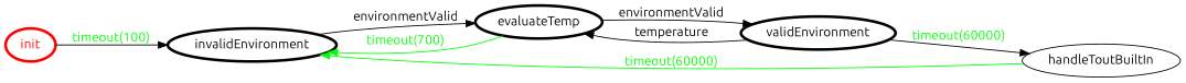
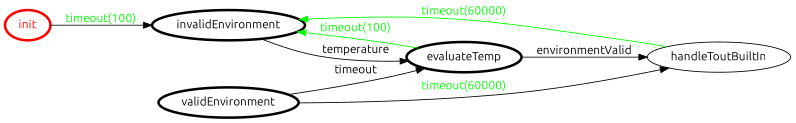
  digraph {
    fontname=Ubuntu
    rankdir=LR
    node [color=black fontcolor=black fontname=Ubuntu penwidth=3]
    edge [color=black fontcolor=green fontname=Ubuntu]
    init [color=red fontcolor=red]
    invalidEnvironment
    evaluateTemp
    validEnvironment
    handleToutBuiltIn [color="" fontcolor="" penwidth=""]
    init -> invalidEnvironment [label="timeout(100)"]
-   invalidEnvironment -> evaluateTemp [fontcolor=black label=environmentValid]
-   evaluateTemp -> invalidEnvironment [color=green label="timeout(700)"]
-   evaluateTemp -> validEnvironment [fontcolor=black label=environmentValid]
-   validEnvironment -> evaluateTemp [fontcolor=black label=temperature]
+   invalidEnvironment -> evaluateTemp [fontcolor=black label=temperature]
+   evaluateTemp -> invalidEnvironment [color=green label="timeout(100)"]
+   evaluateTemp -> handleToutBuiltIn [fontcolor=black label=environmentValid]
+   validEnvironment -> evaluateTemp [fontcolor=black label=timeout]
    validEnvironment -> handleToutBuiltIn [label="timeout(60000)"]
    handleToutBuiltIn -> invalidEnvironment [color=green label="timeout(60000)"]
  }
